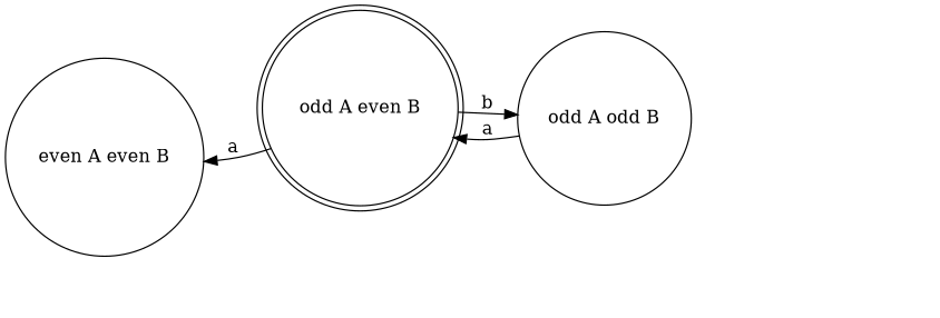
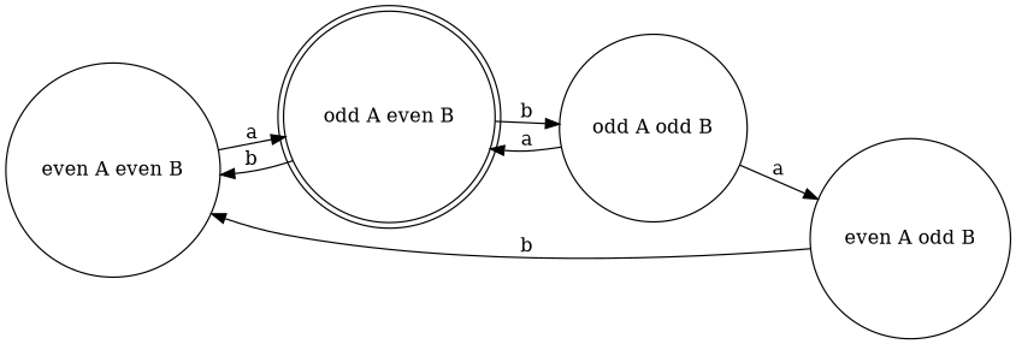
  digraph {
    fontname="DejaVu Serif"
    rankdir=LR
    node [fontname="DejaVu Serif" shape=circle]
    edge [fontname="DejaVu Serif"]
    n1 [label="even A even B"]
    n2 [label="odd A even B" shape=doublecircle]
+   n3 [label="even A odd B"]
    n4 [label="odd A odd B"]
-   n2 -> n1 [label=a]
+   n1 -> n2 [label=a]
+   n2 -> n1 [label=b]
    n2 -> n4 [label=b]
+   n3 -> n1 [label=b]
    n4 -> n2 [label=a]
+   n4 -> n3 [label=a]
  }
